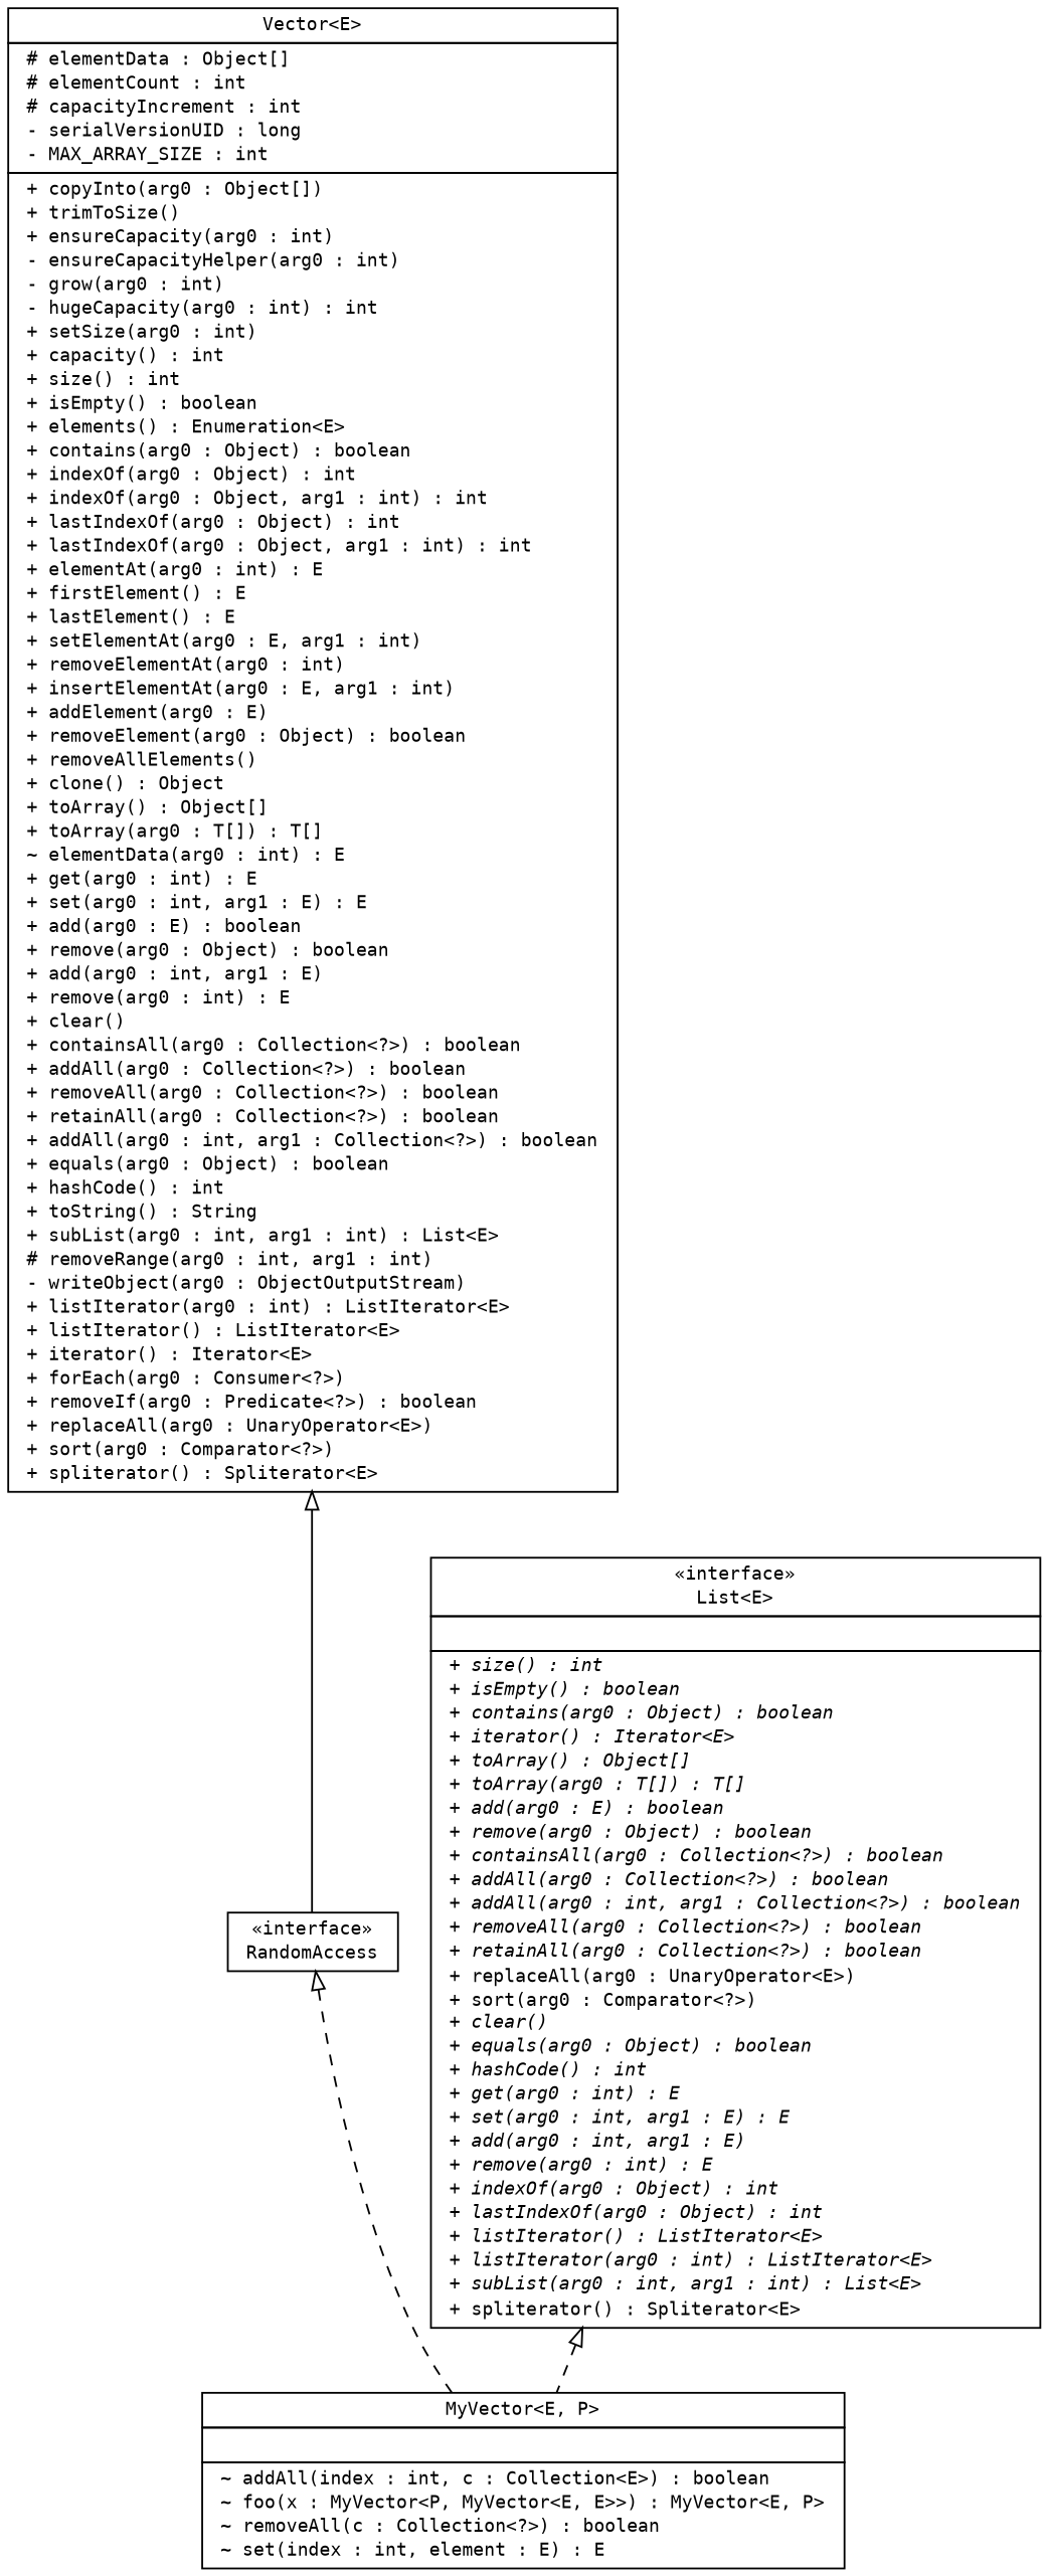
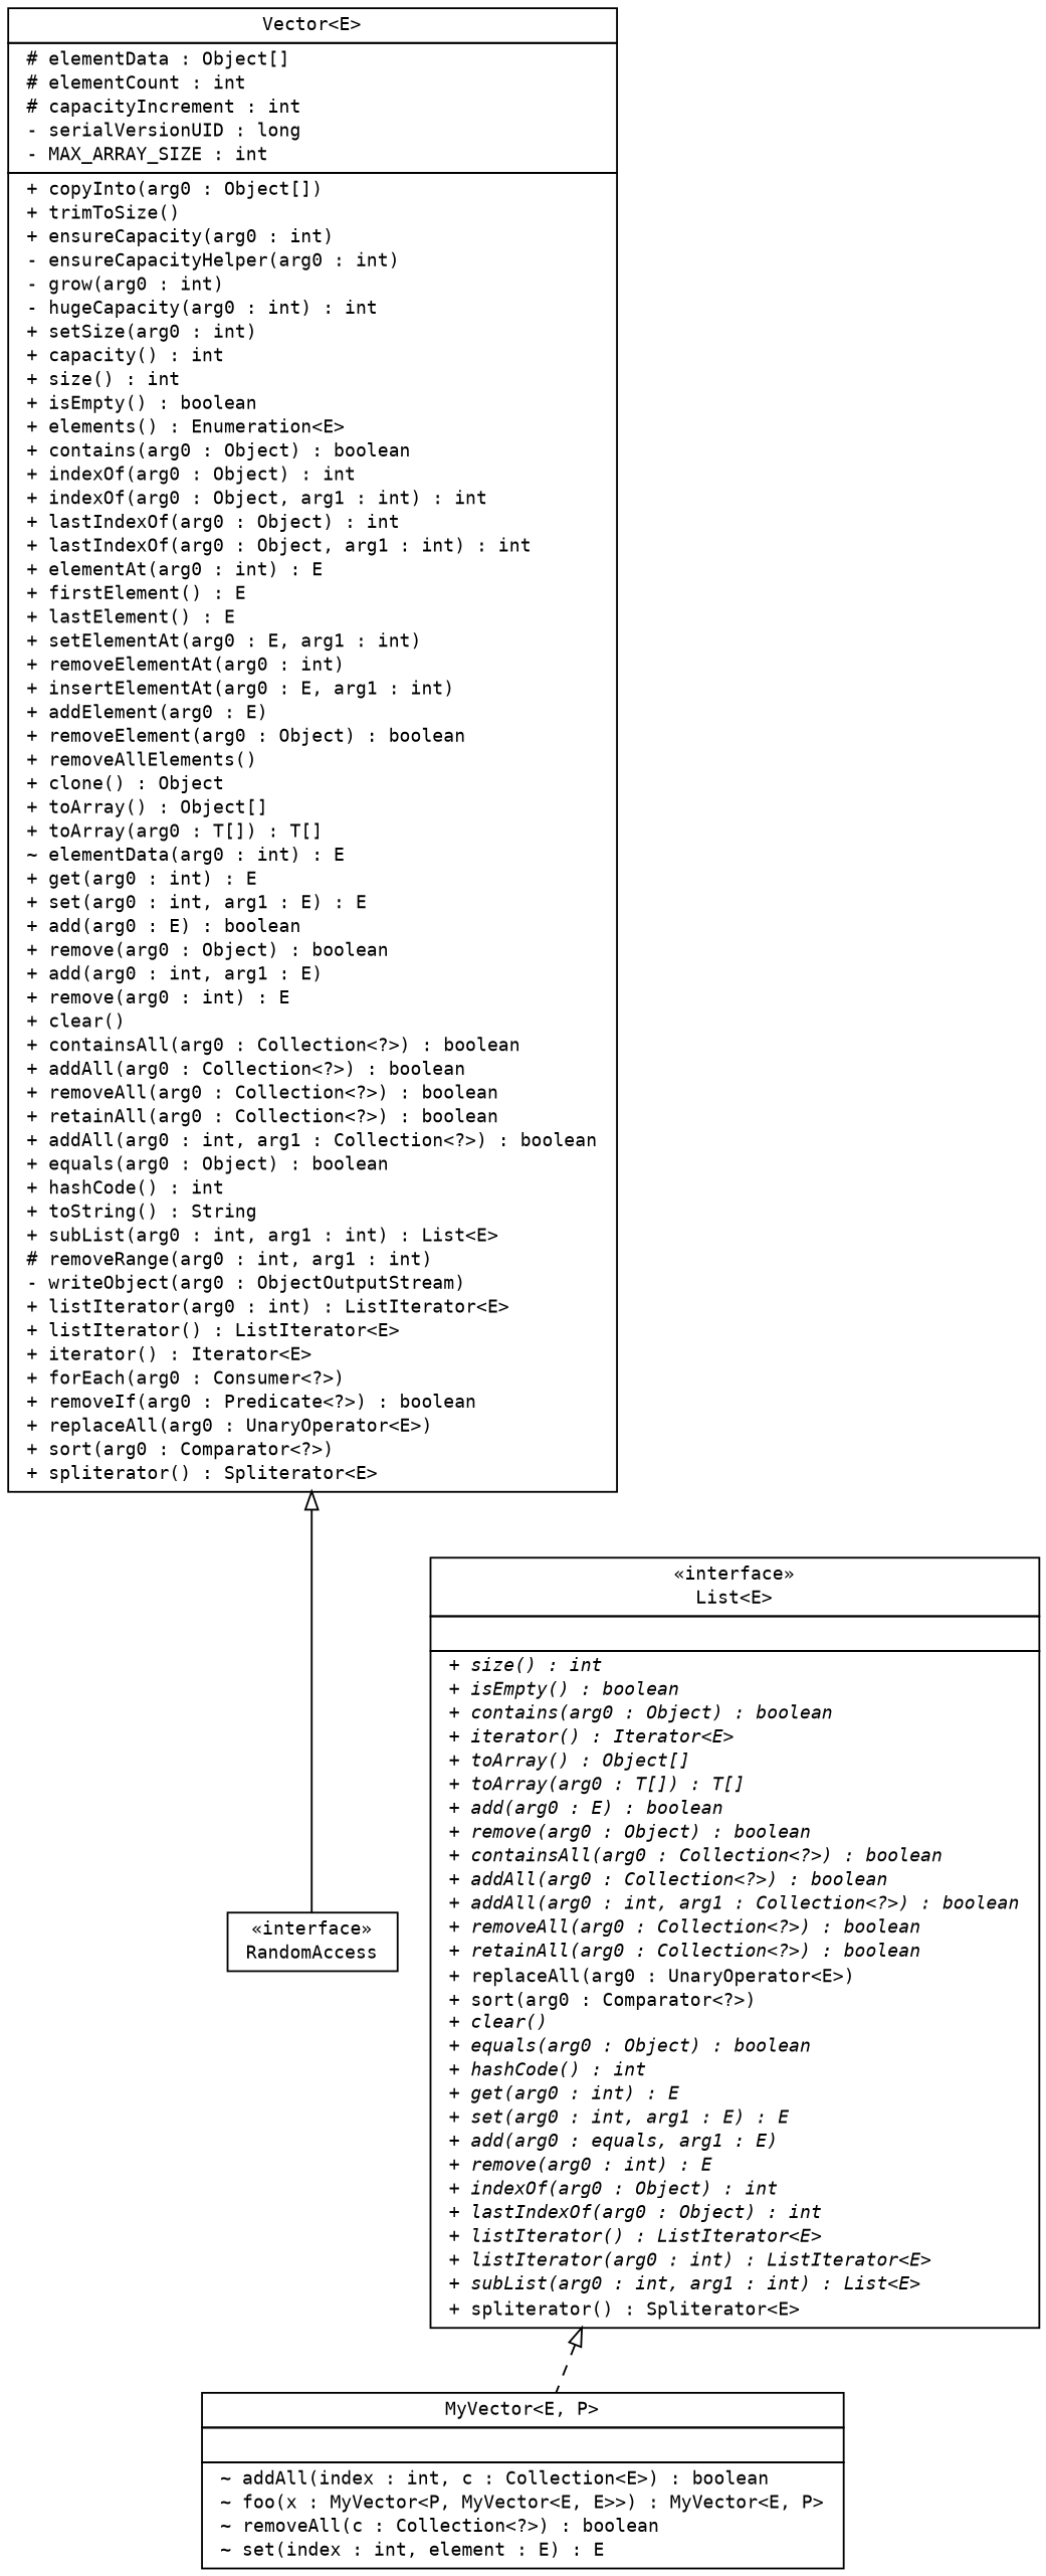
  digraph {
    fontname="DejaVu Sans Mono"
    nodesep=0.25
    ranksep=0.5
    node [fontcolor=black fontname="DejaVu Sans Mono" fontsize=10 margin=0 shape=plaintext]
    edge [arrowtail=empty color=black dir=back fontname="DejaVu Sans Mono" fontsize=10 labelfontname=Helvetica labelfontsize=10 weight=9 style=dashed]
    n1 [height=0 label=<<table title="MyVector" border="0" cellborder="1" cellspacing="0" cellpadding="2"><tr><td><table border="0" cellspacing="0" cellpadding="1"><tr><td align="center" balign="center"> MyVector&lt;E, P&gt; </td></tr></table></td></tr><tr><td><table border="0" cellspacing="0" cellpadding="1"><tr><td align="left" balign="left">  </td></tr></table></td></tr><tr><td><table border="0" cellspacing="0" cellpadding="1"><tr><td align="left" balign="left"> ~ addAll(index : int, c : Collection&lt;E&gt;) : boolean </td></tr><tr><td align="left" balign="left"> ~ foo(x : MyVector&lt;P, MyVector&lt;E, E&gt;&gt;) : MyVector&lt;E, P&gt; </td></tr><tr><td align="left" balign="left"> ~ removeAll(c : Collection&lt;?&gt;) : boolean </td></tr><tr><td align="left" balign="left"> ~ set(index : int, element : E) : E </td></tr></table></td></tr></table>> width=0]
    n2 [height=0 label=<<table title="java.util.Vector" border="0" cellborder="1" cellspacing="0" cellpadding="2" href="http://docs.oracle.com/javase/7/docs/api/java/util/Vector.html" target="_parent"><tr><td><table border="0" cellspacing="0" cellpadding="1"><tr><td align="center" balign="center"> Vector&lt;E&gt; </td></tr></table></td></tr><tr><td><table border="0" cellspacing="0" cellpadding="1"><tr><td align="left" balign="left"> # elementData : Object[] </td></tr><tr><td align="left" balign="left"> # elementCount : int </td></tr><tr><td align="left" balign="left"> # capacityIncrement : int </td></tr><tr><td align="left" balign="left"> - serialVersionUID : long </td></tr><tr><td align="left" balign="left"> - MAX_ARRAY_SIZE : int </td></tr></table></td></tr><tr><td><table border="0" cellspacing="0" cellpadding="1"><tr><td align="left" balign="left"> + copyInto(arg0 : Object[]) </td></tr><tr><td align="left" balign="left"> + trimToSize() </td></tr><tr><td align="left" balign="left"> + ensureCapacity(arg0 : int) </td></tr><tr><td align="left" balign="left"> - ensureCapacityHelper(arg0 : int) </td></tr><tr><td align="left" balign="left"> - grow(arg0 : int) </td></tr><tr><td align="left" balign="left"> - hugeCapacity(arg0 : int) : int </td></tr><tr><td align="left" balign="left"> + setSize(arg0 : int) </td></tr><tr><td align="left" balign="left"> + capacity() : int </td></tr><tr><td align="left" balign="left"> + size() : int </td></tr><tr><td align="left" balign="left"> + isEmpty() : boolean </td></tr><tr><td align="left" balign="left"> + elements() : Enumeration&lt;E&gt; </td></tr><tr><td align="left" balign="left"> + contains(arg0 : Object) : boolean </td></tr><tr><td align="left" balign="left"> + indexOf(arg0 : Object) : int </td></tr><tr><td align="left" balign="left"> + indexOf(arg0 : Object, arg1 : int) : int </td></tr><tr><td align="left" balign="left"> + lastIndexOf(arg0 : Object) : int </td></tr><tr><td align="left" balign="left"> + lastIndexOf(arg0 : Object, arg1 : int) : int </td></tr><tr><td align="left" balign="left"> + elementAt(arg0 : int) : E </td></tr><tr><td align="left" balign="left"> + firstElement() : E </td></tr><tr><td align="left" balign="left"> + lastElement() : E </td></tr><tr><td align="left" balign="left"> + setElementAt(arg0 : E, arg1 : int) </td></tr><tr><td align="left" balign="left"> + removeElementAt(arg0 : int) </td></tr><tr><td align="left" balign="left"> + insertElementAt(arg0 : E, arg1 : int) </td></tr><tr><td align="left" balign="left"> + addElement(arg0 : E) </td></tr><tr><td align="left" balign="left"> + removeElement(arg0 : Object) : boolean </td></tr><tr><td align="left" balign="left"> + removeAllElements() </td></tr><tr><td align="left" balign="left"> + clone() : Object </td></tr><tr><td align="left" balign="left"> + toArray() : Object[] </td></tr><tr><td align="left" balign="left"> + toArray(arg0 : T[]) : T[] </td></tr><tr><td align="left" balign="left"> ~ elementData(arg0 : int) : E </td></tr><tr><td align="left" balign="left"> + get(arg0 : int) : E </td></tr><tr><td align="left" balign="left"> + set(arg0 : int, arg1 : E) : E </td></tr><tr><td align="left" balign="left"> + add(arg0 : E) : boolean </td></tr><tr><td align="left" balign="left"> + remove(arg0 : Object) : boolean </td></tr><tr><td align="left" balign="left"> + add(arg0 : int, arg1 : E) </td></tr><tr><td align="left" balign="left"> + remove(arg0 : int) : E </td></tr><tr><td align="left" balign="left"> + clear() </td></tr><tr><td align="left" balign="left"> + containsAll(arg0 : Collection&lt;?&gt;) : boolean </td></tr><tr><td align="left" balign="left"> + addAll(arg0 : Collection&lt;?&gt;) : boolean </td></tr><tr><td align="left" balign="left"> + removeAll(arg0 : Collection&lt;?&gt;) : boolean </td></tr><tr><td align="left" balign="left"> + retainAll(arg0 : Collection&lt;?&gt;) : boolean </td></tr><tr><td align="left" balign="left"> + addAll(arg0 : int, arg1 : Collection&lt;?&gt;) : boolean </td></tr><tr><td align="left" balign="left"> + equals(arg0 : Object) : boolean </td></tr><tr><td align="left" balign="left"> + hashCode() : int </td></tr><tr><td align="left" balign="left"> + toString() : String </td></tr><tr><td align="left" balign="left"> + subList(arg0 : int, arg1 : int) : List&lt;E&gt; </td></tr><tr><td align="left" balign="left"> # removeRange(arg0 : int, arg1 : int) </td></tr><tr><td align="left" balign="left"> - writeObject(arg0 : ObjectOutputStream) </td></tr><tr><td align="left" balign="left"> + listIterator(arg0 : int) : ListIterator&lt;E&gt; </td></tr><tr><td align="left" balign="left"> + listIterator() : ListIterator&lt;E&gt; </td></tr><tr><td align="left" balign="left"> + iterator() : Iterator&lt;E&gt; </td></tr><tr><td align="left" balign="left"> + forEach(arg0 : Consumer&lt;?&gt;) </td></tr><tr><td align="left" balign="left"> + removeIf(arg0 : Predicate&lt;?&gt;) : boolean </td></tr><tr><td align="left" balign="left"> + replaceAll(arg0 : UnaryOperator&lt;E&gt;) </td></tr><tr><td align="left" balign="left"> + sort(arg0 : Comparator&lt;?&gt;) </td></tr><tr><td align="left" balign="left"> + spliterator() : Spliterator&lt;E&gt; </td></tr></table></td></tr></table>> width=0]
    n3 [height=0 label=<<table title="java.util.RandomAccess" border="0" cellborder="1" cellspacing="0" cellpadding="2" href="http://docs.oracle.com/javase/7/docs/api/java/util/RandomAccess.html" target="_parent"><tr><td><table border="0" cellspacing="0" cellpadding="1"><tr><td align="center" balign="center"> &#171;interface&#187; </td></tr><tr><td align="center" balign="center"> RandomAccess </td></tr></table></td></tr></table>> width=0]
-   n4 [height=0 label=<<table title="java.util.List" border="0" cellborder="1" cellspacing="0" cellpadding="2" href="http://docs.oracle.com/javase/7/docs/api/java/util/List.html" target="_parent"><tr><td><table border="0" cellspacing="0" cellpadding="1"><tr><td align="center" balign="center"> &#171;interface&#187; </td></tr><tr><td align="center" balign="center"> List&lt;E&gt; </td></tr></table></td></tr><tr><td><table border="0" cellspacing="0" cellpadding="1"><tr><td align="left" balign="left">  </td></tr></table></td></tr><tr><td><table border="0" cellspacing="0" cellpadding="1"><tr><td align="left" balign="left"><i> + size() : int </i></td></tr><tr><td align="left" balign="left"><i> + isEmpty() : boolean </i></td></tr><tr><td align="left" balign="left"><i> + contains(arg0 : Object) : boolean </i></td></tr><tr><td align="left" balign="left"><i> + iterator() : Iterator&lt;E&gt; </i></td></tr><tr><td align="left" balign="left"><i> + toArray() : Object[] </i></td></tr><tr><td align="left" balign="left"><i> + toArray(arg0 : T[]) : T[] </i></td></tr><tr><td align="left" balign="left"><i> + add(arg0 : E) : boolean </i></td></tr><tr><td align="left" balign="left"><i> + remove(arg0 : Object) : boolean </i></td></tr><tr><td align="left" balign="left"><i> + containsAll(arg0 : Collection&lt;?&gt;) : boolean </i></td></tr><tr><td align="left" balign="left"><i> + addAll(arg0 : Collection&lt;?&gt;) : boolean </i></td></tr><tr><td align="left" balign="left"><i> + addAll(arg0 : int, arg1 : Collection&lt;?&gt;) : boolean </i></td></tr><tr><td align="left" balign="left"><i> + removeAll(arg0 : Collection&lt;?&gt;) : boolean </i></td></tr><tr><td align="left" balign="left"><i> + retainAll(arg0 : Collection&lt;?&gt;) : boolean </i></td></tr><tr><td align="left" balign="left"> + replaceAll(arg0 : UnaryOperator&lt;E&gt;) </td></tr><tr><td align="left" balign="left"> + sort(arg0 : Comparator&lt;?&gt;) </td></tr><tr><td align="left" balign="left"><i> + clear() </i></td></tr><tr><td align="left" balign="left"><i> + equals(arg0 : Object) : boolean </i></td></tr><tr><td align="left" balign="left"><i> + hashCode() : int </i></td></tr><tr><td align="left" balign="left"><i> + get(arg0 : int) : E </i></td></tr><tr><td align="left" balign="left"><i> + set(arg0 : int, arg1 : E) : E </i></td></tr><tr><td align="left" balign="left"><i> + add(arg0 : int, arg1 : E) </i></td></tr><tr><td align="left" balign="left"><i> + remove(arg0 : int) : E </i></td></tr><tr><td align="left" balign="left"><i> + indexOf(arg0 : Object) : int </i></td></tr><tr><td align="left" balign="left"><i> + lastIndexOf(arg0 : Object) : int </i></td></tr><tr><td align="left" balign="left"><i> + listIterator() : ListIterator&lt;E&gt; </i></td></tr><tr><td align="left" balign="left"><i> + listIterator(arg0 : int) : ListIterator&lt;E&gt; </i></td></tr><tr><td align="left" balign="left"><i> + subList(arg0 : int, arg1 : int) : List&lt;E&gt; </i></td></tr><tr><td align="left" balign="left"> + spliterator() : Spliterator&lt;E&gt; </td></tr></table></td></tr></table>> width=0]
+   n4 [height=0 label=<<table title="java.util.List" border="0" cellborder="1" cellspacing="0" cellpadding="2" href="http://docs.oracle.com/javase/7/docs/api/java/util/List.html" target="_parent"><tr><td><table border="0" cellspacing="0" cellpadding="1"><tr><td align="center" balign="center"> &#171;interface&#187; </td></tr><tr><td align="center" balign="center"> List&lt;E&gt; </td></tr></table></td></tr><tr><td><table border="0" cellspacing="0" cellpadding="1"><tr><td align="left" balign="left">  </td></tr></table></td></tr><tr><td><table border="0" cellspacing="0" cellpadding="1"><tr><td align="left" balign="left"><i> + size() : int </i></td></tr><tr><td align="left" balign="left"><i> + isEmpty() : boolean </i></td></tr><tr><td align="left" balign="left"><i> + contains(arg0 : Object) : boolean </i></td></tr><tr><td align="left" balign="left"><i> + iterator() : Iterator&lt;E&gt; </i></td></tr><tr><td align="left" balign="left"><i> + toArray() : Object[] </i></td></tr><tr><td align="left" balign="left"><i> + toArray(arg0 : T[]) : T[] </i></td></tr><tr><td align="left" balign="left"><i> + add(arg0 : E) : boolean </i></td></tr><tr><td align="left" balign="left"><i> + remove(arg0 : Object) : boolean </i></td></tr><tr><td align="left" balign="left"><i> + containsAll(arg0 : Collection&lt;?&gt;) : boolean </i></td></tr><tr><td align="left" balign="left"><i> + addAll(arg0 : Collection&lt;?&gt;) : boolean </i></td></tr><tr><td align="left" balign="left"><i> + addAll(arg0 : int, arg1 : Collection&lt;?&gt;) : boolean </i></td></tr><tr><td align="left" balign="left"><i> + removeAll(arg0 : Collection&lt;?&gt;) : boolean </i></td></tr><tr><td align="left" balign="left"><i> + retainAll(arg0 : Collection&lt;?&gt;) : boolean </i></td></tr><tr><td align="left" balign="left"> + replaceAll(arg0 : UnaryOperator&lt;E&gt;) </td></tr><tr><td align="left" balign="left"> + sort(arg0 : Comparator&lt;?&gt;) </td></tr><tr><td align="left" balign="left"><i> + clear() </i></td></tr><tr><td align="left" balign="left"><i> + equals(arg0 : Object) : boolean </i></td></tr><tr><td align="left" balign="left"><i> + hashCode() : int </i></td></tr><tr><td align="left" balign="left"><i> + get(arg0 : int) : E </i></td></tr><tr><td align="left" balign="left"><i> + set(arg0 : int, arg1 : E) : E </i></td></tr><tr><td align="left" balign="left"><i> + add(arg0 : equals, arg1 : E) </i></td></tr><tr><td align="left" balign="left"><i> + remove(arg0 : int) : E </i></td></tr><tr><td align="left" balign="left"><i> + indexOf(arg0 : Object) : int </i></td></tr><tr><td align="left" balign="left"><i> + lastIndexOf(arg0 : Object) : int </i></td></tr><tr><td align="left" balign="left"><i> + listIterator() : ListIterator&lt;E&gt; </i></td></tr><tr><td align="left" balign="left"><i> + listIterator(arg0 : int) : ListIterator&lt;E&gt; </i></td></tr><tr><td align="left" balign="left"><i> + subList(arg0 : int, arg1 : int) : List&lt;E&gt; </i></td></tr><tr><td align="left" balign="left"> + spliterator() : Spliterator&lt;E&gt; </td></tr></table></td></tr></table>> width=0]
    n2 -> n3 [weight=10 style=""]
-   n3 -> n1
    n4 -> n1
  }
